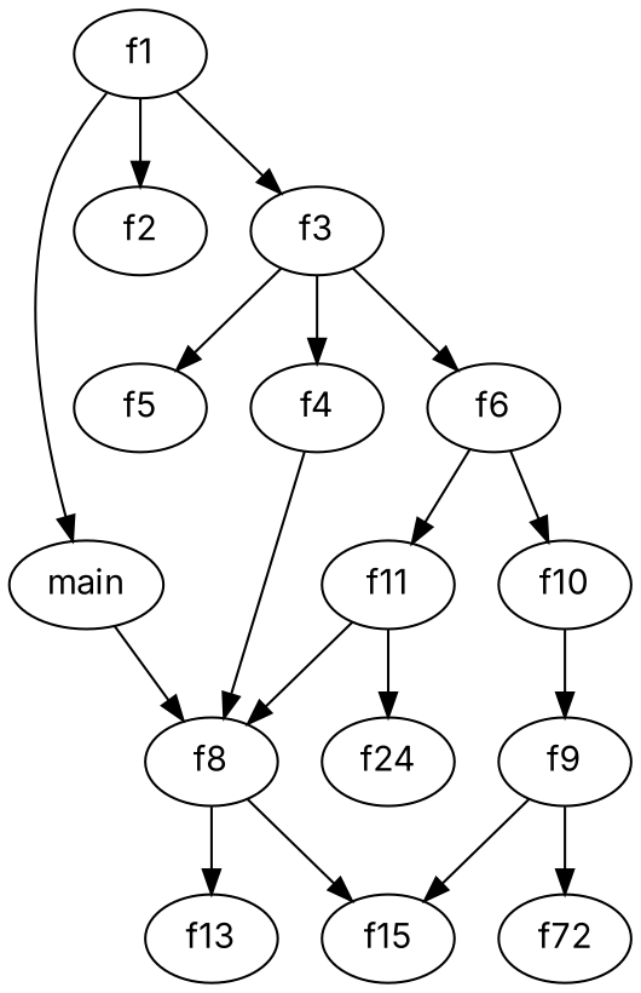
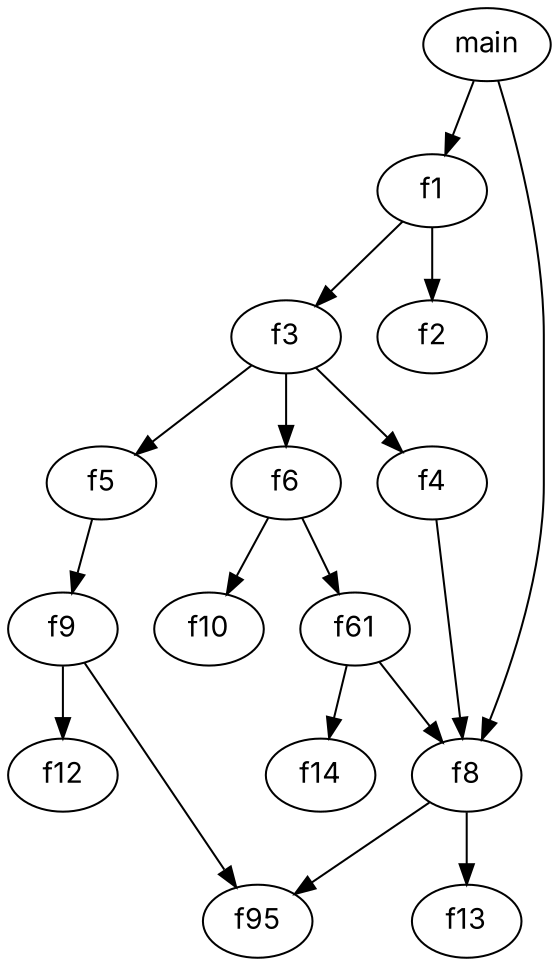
  digraph {
    fontname=Inter
    node [fontname=Inter]
    edge [fontname=Inter]
    n1 [label=main]
    n2 [label=f1]
    n3 [label=f8]
    n4 [label=f2]
    n5 [label=f3]
    n6 [label=f13]
-   n7 [label=f15]
+   n7 [label=f95]
    n8 [label=f4]
    n9 [label=f5]
    n10 [label=f6]
    n11 [label=f9]
    n12 [label=f10]
-   n13 [label=f11]
-   n14 [label=f72]
-   n15 [label=f24]
-   n2 -> n1
+   n13 [label=f61]
+   n14 [label=f12]
+   n15 [label=f14]
+   n1 -> n2
    n1 -> n3
    n2 -> n4
    n2 -> n5
    n3 -> n6
    n3 -> n7
    n5 -> n8
    n5 -> n9
    n5 -> n10
    n8 -> n3
-   n12 -> n11
+   n9 -> n11
    n10 -> n12
    n10 -> n13
    n11 -> n7
    n11 -> n14
    n13 -> n3
    n13 -> n15
  }
